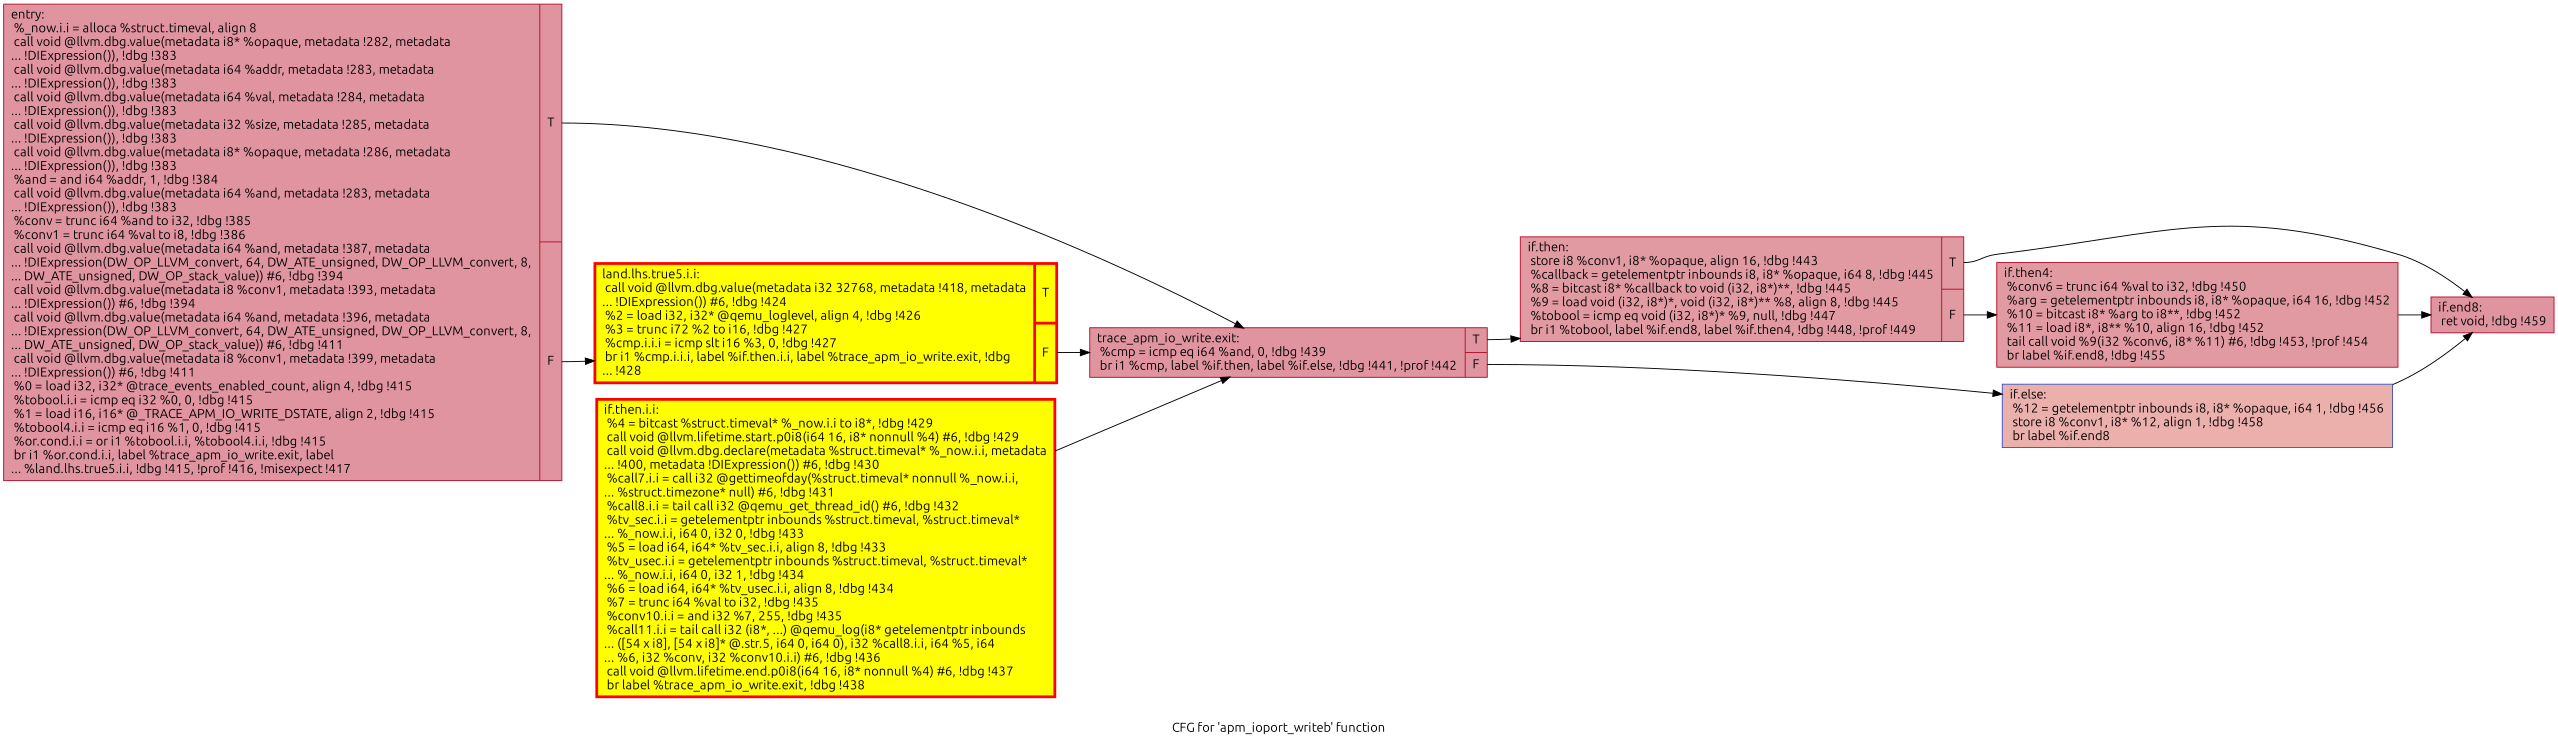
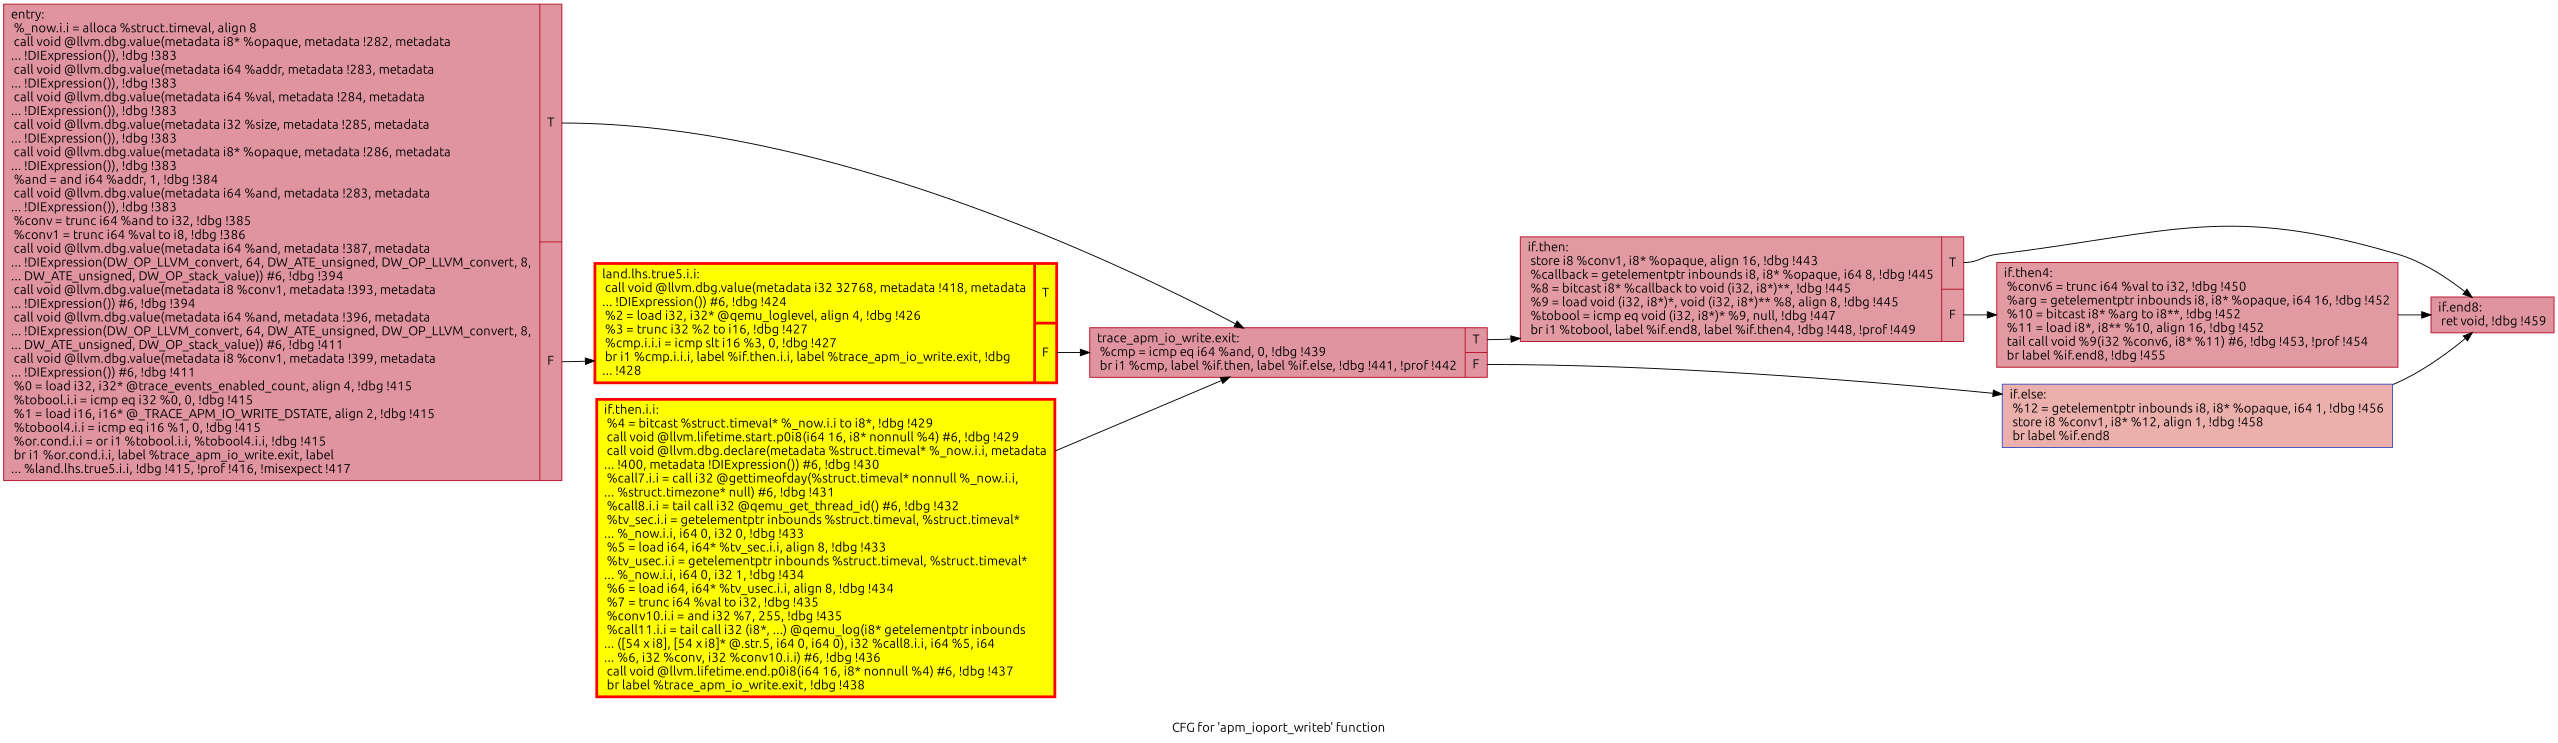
  digraph {
    fontname=Ubuntu
    label="CFG for 'apm_ioport_writeb' function"
    rankdir=LR
    node [color="#b70d28ff" fillcolor="#b70d2870" fontname=Ubuntu shape=record style=filled]
    edge [fontname=Ubuntu tailport=s0]
    n1 [label="{entry:\l  %_now.i.i = alloca %struct.timeval, align 8\l  call void @llvm.dbg.value(metadata i8* %opaque, metadata !282, metadata\l... !DIExpression()), !dbg !383\l  call void @llvm.dbg.value(metadata i64 %addr, metadata !283, metadata\l... !DIExpression()), !dbg !383\l  call void @llvm.dbg.value(metadata i64 %val, metadata !284, metadata\l... !DIExpression()), !dbg !383\l  call void @llvm.dbg.value(metadata i32 %size, metadata !285, metadata\l... !DIExpression()), !dbg !383\l  call void @llvm.dbg.value(metadata i8* %opaque, metadata !286, metadata\l... !DIExpression()), !dbg !383\l  %and = and i64 %addr, 1, !dbg !384\l  call void @llvm.dbg.value(metadata i64 %and, metadata !283, metadata\l... !DIExpression()), !dbg !383\l  %conv = trunc i64 %and to i32, !dbg !385\l  %conv1 = trunc i64 %val to i8, !dbg !386\l  call void @llvm.dbg.value(metadata i64 %and, metadata !387, metadata\l... !DIExpression(DW_OP_LLVM_convert, 64, DW_ATE_unsigned, DW_OP_LLVM_convert, 8,\l... DW_ATE_unsigned, DW_OP_stack_value)) #6, !dbg !394\l  call void @llvm.dbg.value(metadata i8 %conv1, metadata !393, metadata\l... !DIExpression()) #6, !dbg !394\l  call void @llvm.dbg.value(metadata i64 %and, metadata !396, metadata\l... !DIExpression(DW_OP_LLVM_convert, 64, DW_ATE_unsigned, DW_OP_LLVM_convert, 8,\l... DW_ATE_unsigned, DW_OP_stack_value)) #6, !dbg !411\l  call void @llvm.dbg.value(metadata i8 %conv1, metadata !399, metadata\l... !DIExpression()) #6, !dbg !411\l  %0 = load i32, i32* @trace_events_enabled_count, align 4, !dbg !415\l  %tobool.i.i = icmp eq i32 %0, 0, !dbg !415\l  %1 = load i16, i16* @_TRACE_APM_IO_WRITE_DSTATE, align 2, !dbg !415\l  %tobool4.i.i = icmp eq i16 %1, 0, !dbg !415\l  %or.cond.i.i = or i1 %tobool.i.i, %tobool4.i.i, !dbg !415\l  br i1 %or.cond.i.i, label %trace_apm_io_write.exit, label\l... %land.lhs.true5.i.i, !dbg !415, !prof !416, !misexpect !417\l|{<s0>T|<s1>F}}"]
    n2 [label="{trace_apm_io_write.exit:                          \l  %cmp = icmp eq i64 %and, 0, !dbg !439\l  br i1 %cmp, label %if.then, label %if.else, !dbg !441, !prof !442\l|{<s0>T|<s1>F}}"]
-   n3 [color=red fillcolor=yellow label="{land.lhs.true5.i.i:                               \l  call void @llvm.dbg.value(metadata i32 32768, metadata !418, metadata\l... !DIExpression()) #6, !dbg !424\l  %2 = load i32, i32* @qemu_loglevel, align 4, !dbg !426\l  %3 = trunc i72 %2 to i16, !dbg !427\l  %cmp.i.i.i = icmp slt i16 %3, 0, !dbg !427\l  br i1 %cmp.i.i.i, label %if.then.i.i, label %trace_apm_io_write.exit, !dbg\l... !428\l|{<s0>T|<s1>F}}" penwidth=3.0]
+   n3 [color=red fillcolor=yellow label="{land.lhs.true5.i.i:                               \l  call void @llvm.dbg.value(metadata i32 32768, metadata !418, metadata\l... !DIExpression()) #6, !dbg !424\l  %2 = load i32, i32* @qemu_loglevel, align 4, !dbg !426\l  %3 = trunc i32 %2 to i16, !dbg !427\l  %cmp.i.i.i = icmp slt i16 %3, 0, !dbg !427\l  br i1 %cmp.i.i.i, label %if.then.i.i, label %trace_apm_io_write.exit, !dbg\l... !428\l|{<s0>T|<s1>F}}" penwidth=3.0]
    n4 [fillcolor="#bb1b2c70" label="{if.then:                                          \l  store i8 %conv1, i8* %opaque, align 16, !dbg !443\l  %callback = getelementptr inbounds i8, i8* %opaque, i64 8, !dbg !445\l  %8 = bitcast i8* %callback to void (i32, i8*)**, !dbg !445\l  %9 = load void (i32, i8*)*, void (i32, i8*)** %8, align 8, !dbg !445\l  %tobool = icmp eq void (i32, i8*)* %9, null, !dbg !447\l  br i1 %tobool, label %if.end8, label %if.then4, !dbg !448, !prof !449\l|{<s0>T|<s1>F}}"]
    n5 [color="#3d50c3ff" fillcolor="#d24b4070" label="{if.else:                                          \l  %12 = getelementptr inbounds i8, i8* %opaque, i64 1, !dbg !456\l  store i8 %conv1, i8* %12, align 1, !dbg !458\l  br label %if.end8\l}"]
    n6 [label="{if.end8:                                          \l  ret void, !dbg !459\l}"]
    n7 [fillcolor="#bb1b2c70" label="{if.then4:                                         \l  %conv6 = trunc i64 %val to i32, !dbg !450\l  %arg = getelementptr inbounds i8, i8* %opaque, i64 16, !dbg !452\l  %10 = bitcast i8* %arg to i8**, !dbg !452\l  %11 = load i8*, i8** %10, align 16, !dbg !452\l  tail call void %9(i32 %conv6, i8* %11) #6, !dbg !453, !prof !454\l  br label %if.end8, !dbg !455\l}"]
    n8 [color=red fillcolor=yellow label="{if.then.i.i:                                      \l  %4 = bitcast %struct.timeval* %_now.i.i to i8*, !dbg !429\l  call void @llvm.lifetime.start.p0i8(i64 16, i8* nonnull %4) #6, !dbg !429\l  call void @llvm.dbg.declare(metadata %struct.timeval* %_now.i.i, metadata\l... !400, metadata !DIExpression()) #6, !dbg !430\l  %call7.i.i = call i32 @gettimeofday(%struct.timeval* nonnull %_now.i.i,\l... %struct.timezone* null) #6, !dbg !431\l  %call8.i.i = tail call i32 @qemu_get_thread_id() #6, !dbg !432\l  %tv_sec.i.i = getelementptr inbounds %struct.timeval, %struct.timeval*\l... %_now.i.i, i64 0, i32 0, !dbg !433\l  %5 = load i64, i64* %tv_sec.i.i, align 8, !dbg !433\l  %tv_usec.i.i = getelementptr inbounds %struct.timeval, %struct.timeval*\l... %_now.i.i, i64 0, i32 1, !dbg !434\l  %6 = load i64, i64* %tv_usec.i.i, align 8, !dbg !434\l  %7 = trunc i64 %val to i32, !dbg !435\l  %conv10.i.i = and i32 %7, 255, !dbg !435\l  %call11.i.i = tail call i32 (i8*, ...) @qemu_log(i8* getelementptr inbounds\l... ([54 x i8], [54 x i8]* @.str.5, i64 0, i64 0), i32 %call8.i.i, i64 %5, i64\l... %6, i32 %conv, i32 %conv10.i.i) #6, !dbg !436\l  call void @llvm.lifetime.end.p0i8(i64 16, i8* nonnull %4) #6, !dbg !437\l  br label %trace_apm_io_write.exit, !dbg !438\l}" penwidth=3.0]
    n1 -> n2
    n1 -> n3 [tailport=s1]
    n2 -> n4
    n2 -> n5 [tailport=s1]
    n3 -> n2 [tailport=s1]
    n4 -> n6
    n4 -> n7 [tailport=s1]
    n5 -> n6
    n7 -> n6
    n8 -> n2
  }
